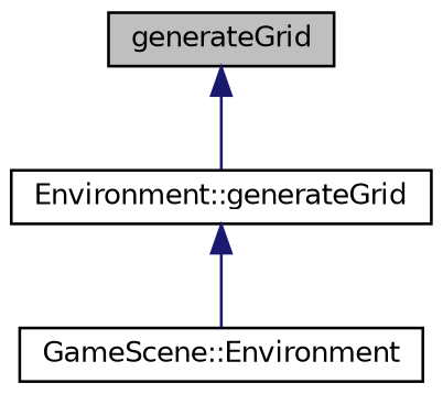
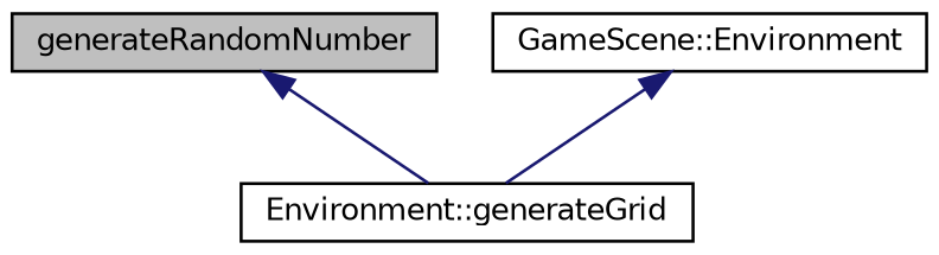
  digraph {
    rankdir=TB
    node [color=black fillcolor=white fontname=Helvetica fontsize=10 shape=record style=filled]
    edge [color=midnightblue dir=back fontname=Helvetica fontsize=10 labelfontname=Helvetica labelfontsize=10 style=solid]
-   n1 [fillcolor=grey75 fontcolor=black height=0.2 label=generateGrid width=0.4]
+   n1 [fillcolor=grey75 fontcolor=black height=0.2 label=generateRandomNumber width=0.4]
    n2 [height=0.2 label="Environment::generateGrid" width=0.4]
    n3 [height=0.2 label="GameScene::Environment" width=0.4]
    n1 -> n2
-   n2 -> n3
+   n3 -> n2
  }
